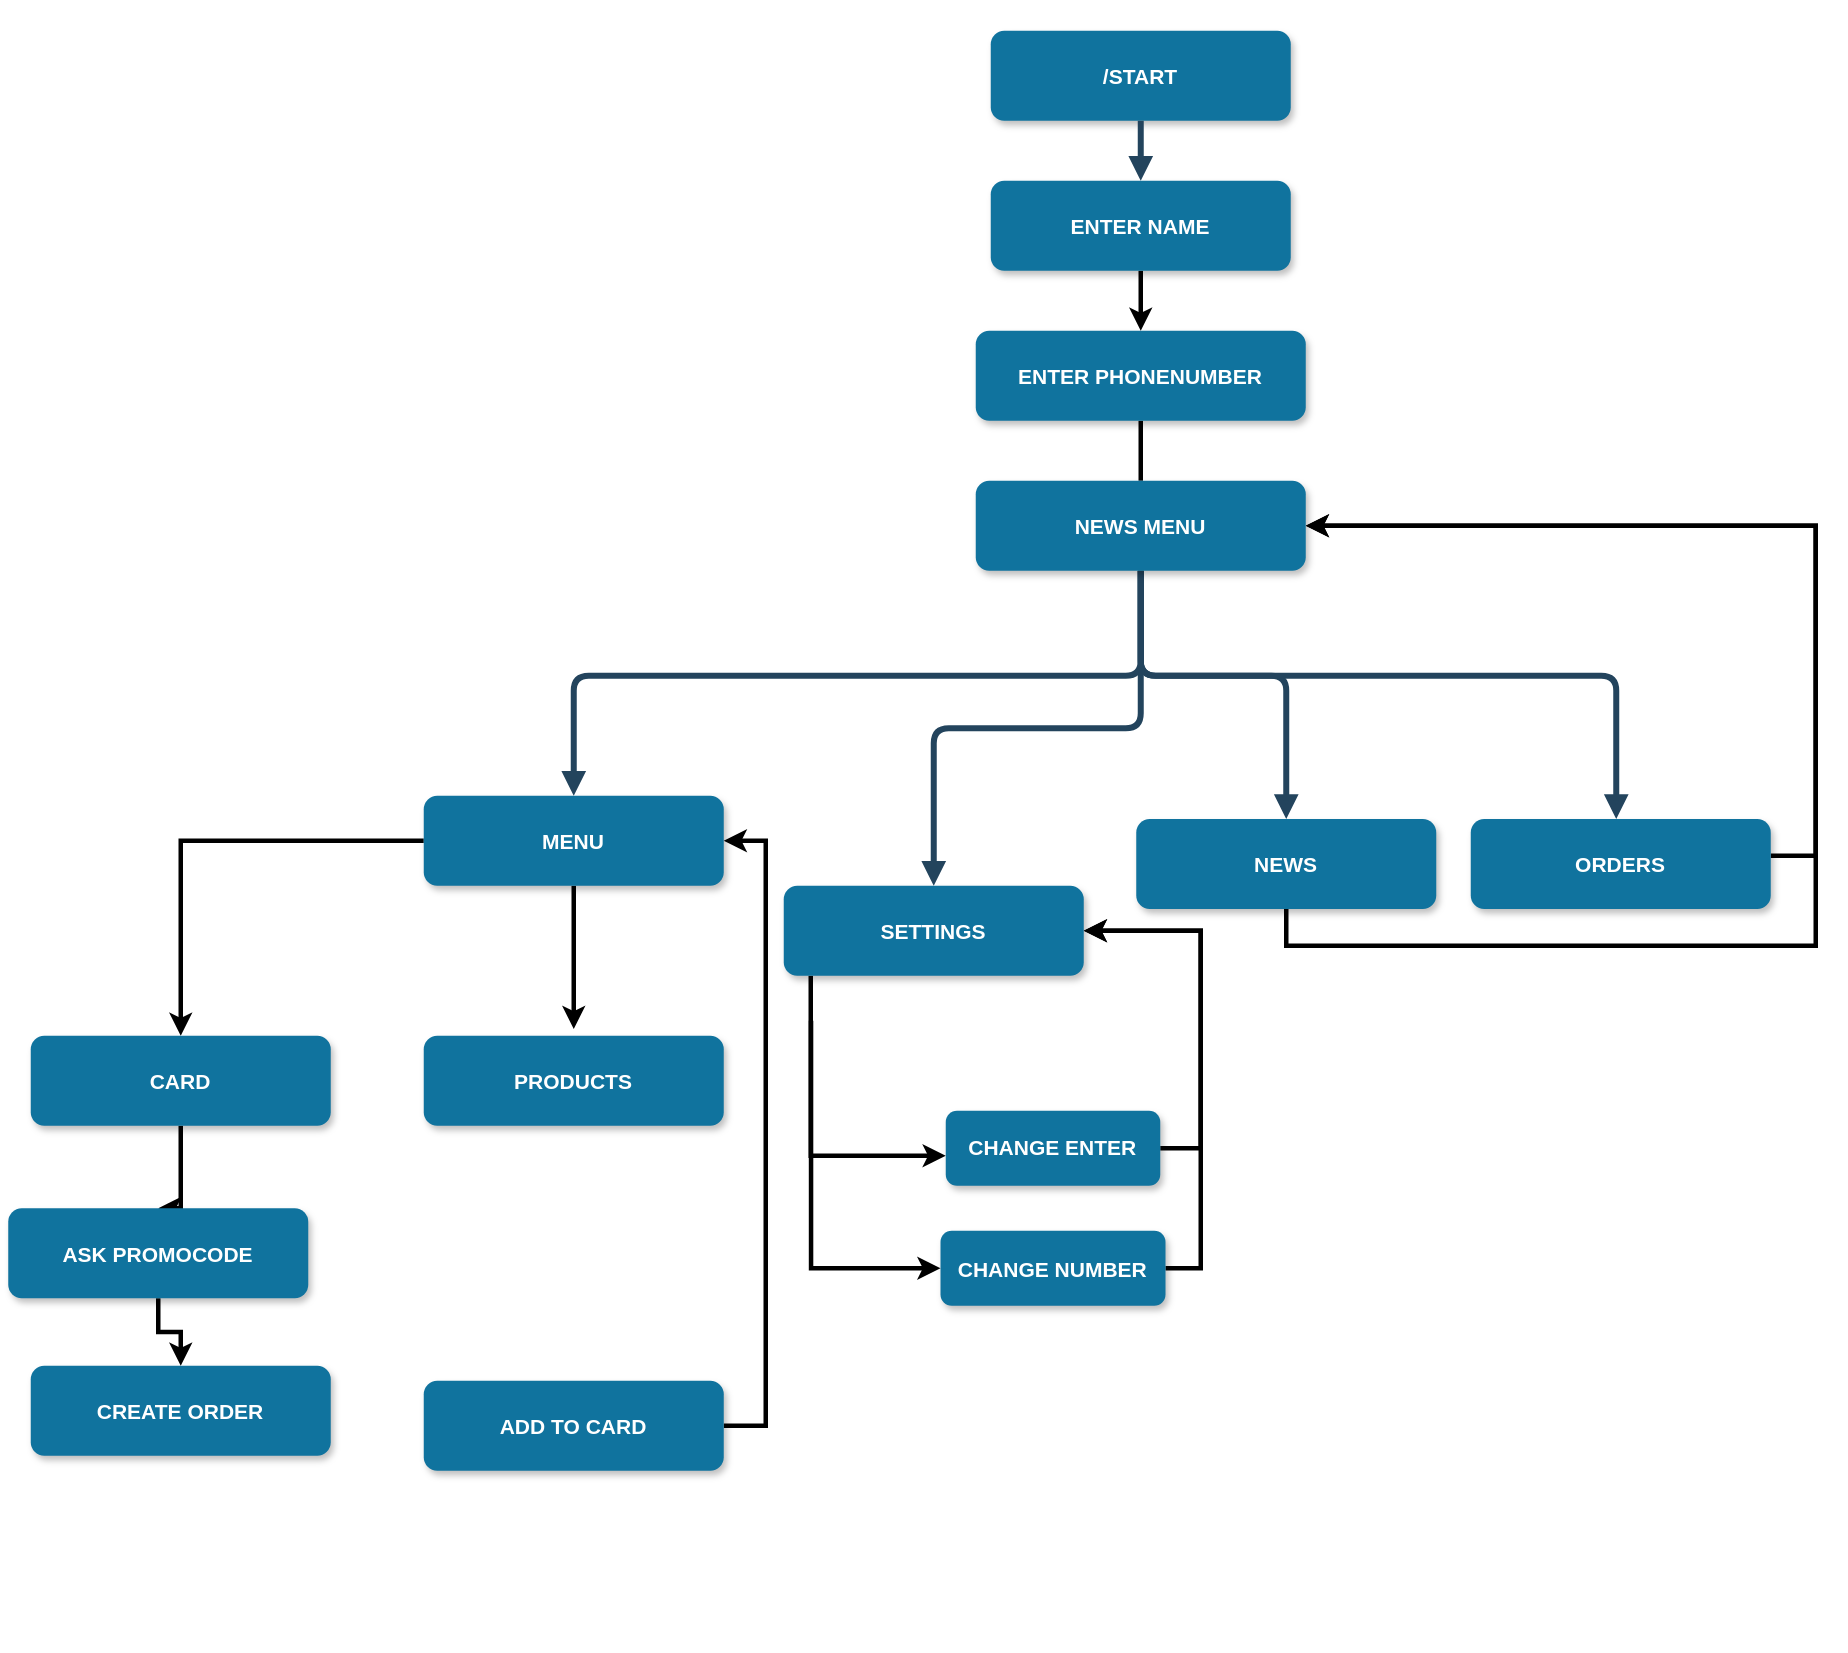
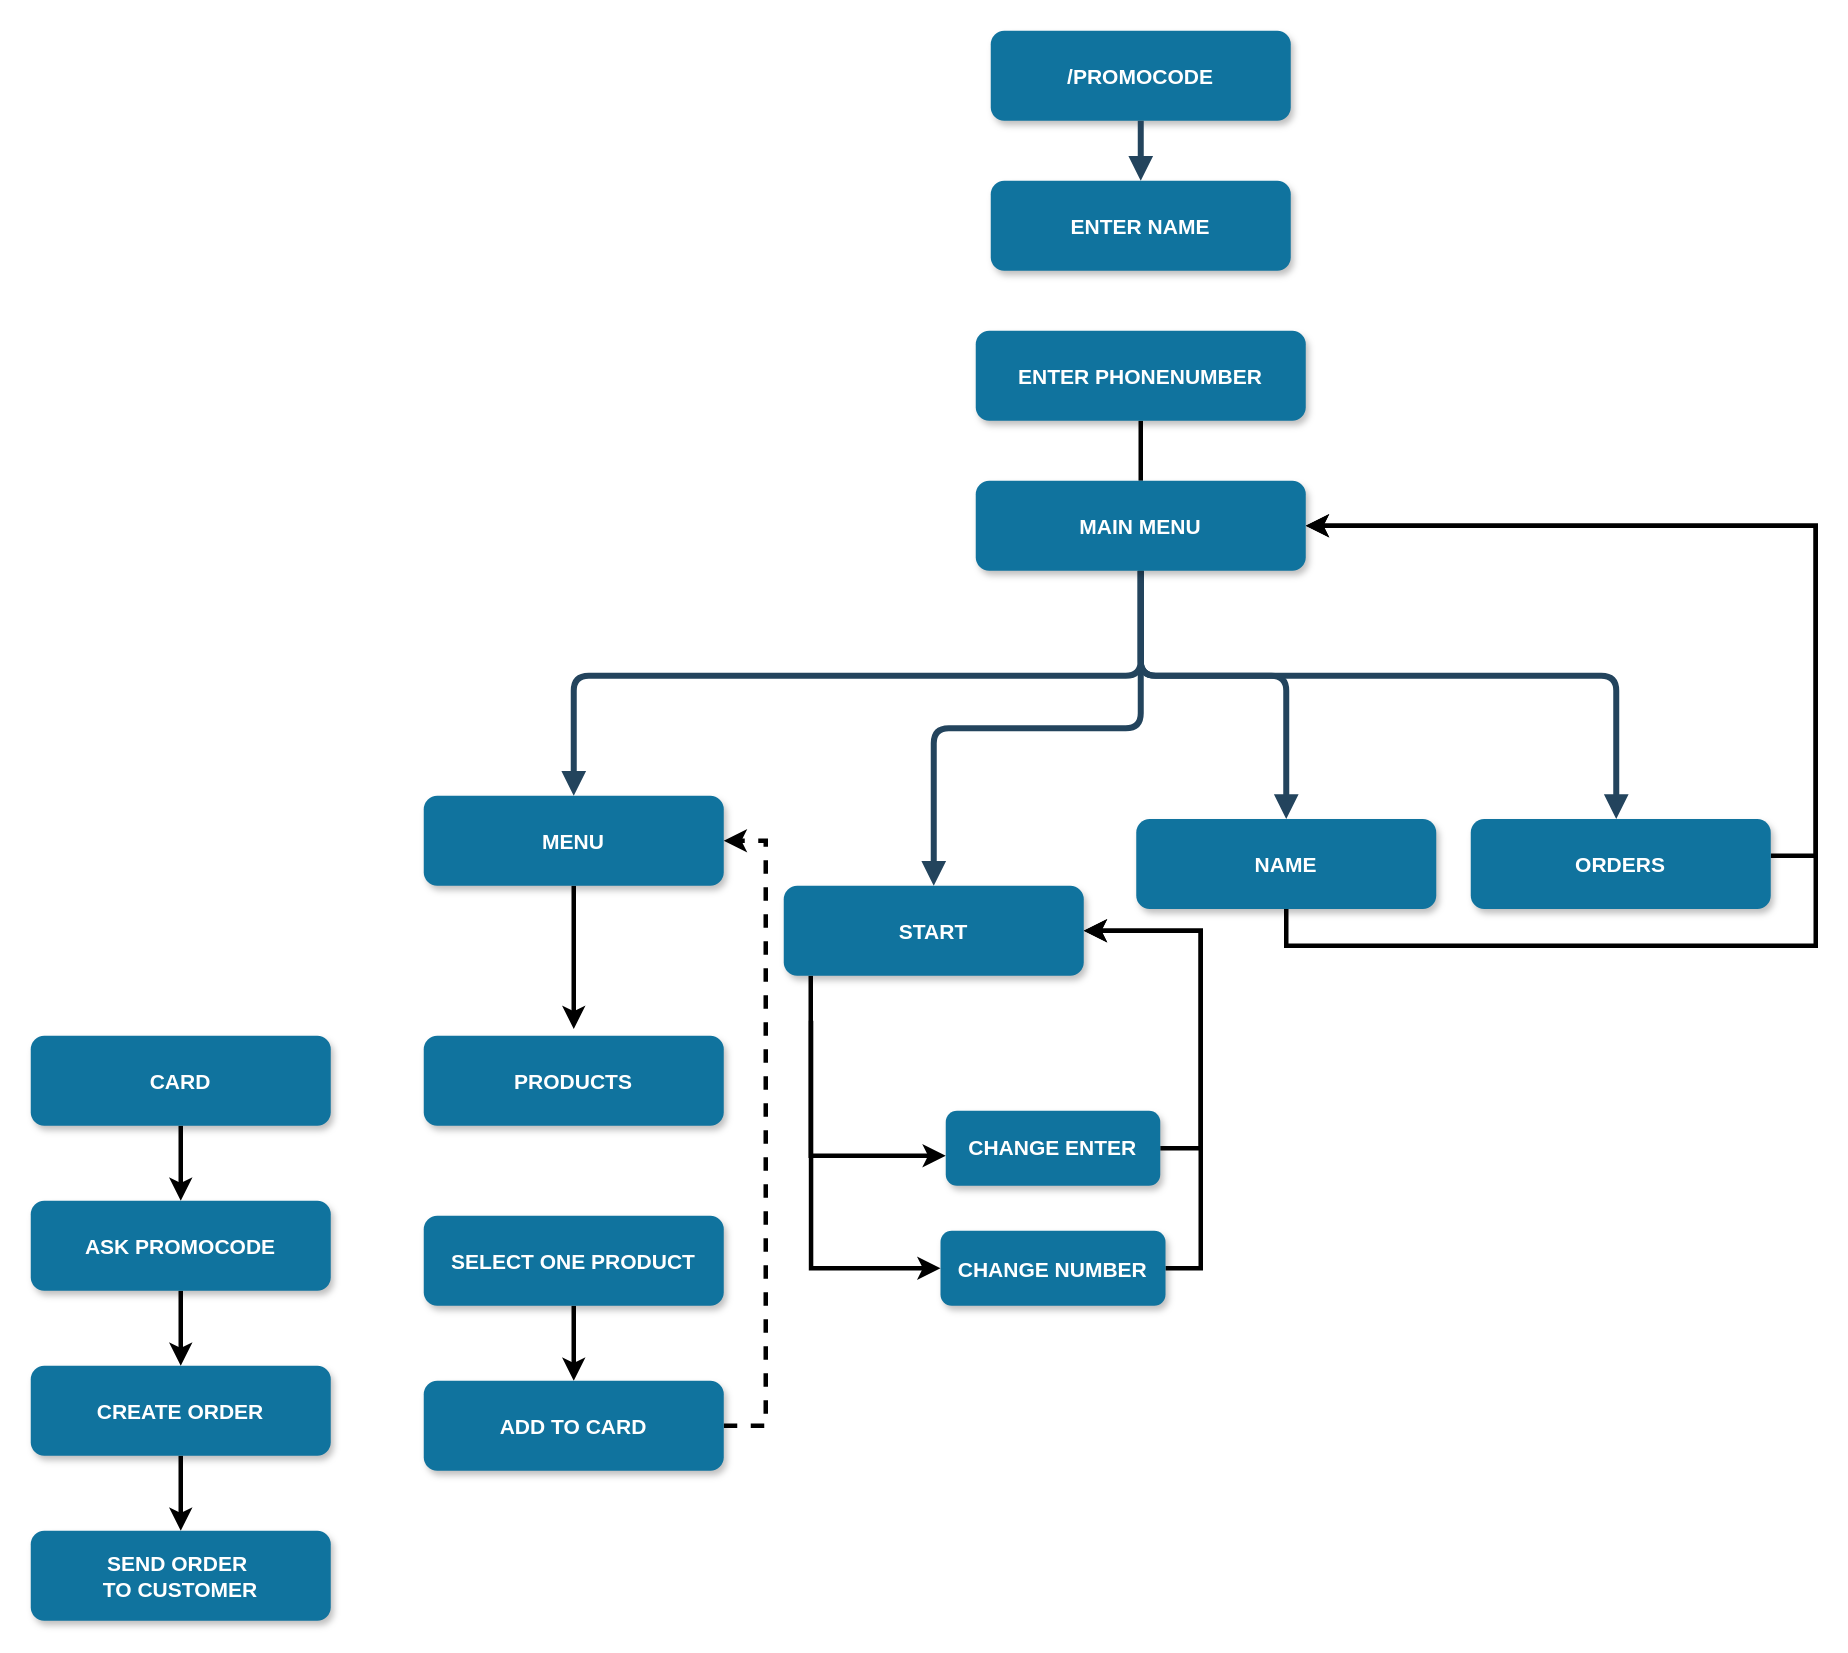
  <mxCell id="0" />
  <mxCell id="1" parent="0" />
- <mxCell id="2" value="/START" style="rounded=1;fillColor=#10739E;strokeColor=none;shadow=1;gradientColor=none;fontStyle=1;fontColor=#FFFFFF;fontSize=14;" parent="1" vertex="1"><mxGeometry x="660" y="20" width="200" height="60" as="geometry" /></mxCell>
+ <mxCell id="2" value="/PROMOCODE" style="rounded=1;fillColor=#10739E;strokeColor=none;shadow=1;gradientColor=none;fontStyle=1;fontColor=#FFFFFF;fontSize=14;" parent="1" vertex="1"><mxGeometry x="660" y="20" width="200" height="60" as="geometry" /></mxCell>
  <mxCell id="3" value="" style="edgeStyle=orthogonalEdgeStyle;rounded=0;orthogonalLoop=1;jettySize=auto;html=1;entryX=0.5;entryY=0;entryDx=0;entryDy=0;strokeWidth=3;endArrow=none;" edge="1" parent="1" source="4" target="38"><mxGeometry relative="1" as="geometry" /></mxCell>
  <mxCell id="4" value="ENTER PHONENUMBER" style="rounded=1;fillColor=#10739E;strokeColor=none;shadow=1;gradientColor=none;fontStyle=1;fontColor=#FFFFFF;fontSize=14;horizontal=1;strokeWidth=3;" parent="1" vertex="1"><mxGeometry x="650" y="220" width="220" height="60" as="geometry" /></mxCell>
  <mxCell id="5" value="" style="edgeStyle=orthogonalEdgeStyle;rounded=0;orthogonalLoop=1;jettySize=auto;html=1;strokeWidth=3;" edge="1" parent="1" source="7"><mxGeometry relative="1" as="geometry"><mxPoint x="382" y="685.5" as="targetPoint" /></mxGeometry></mxCell>
- <mxCell id="6" style="edgeStyle=orthogonalEdgeStyle;rounded=0;orthogonalLoop=1;jettySize=auto;html=1;strokeWidth=3;" edge="1" parent="1" source="7" target="32"><mxGeometry relative="1" as="geometry" /></mxCell>
  <mxCell id="7" value="MENU" style="rounded=1;fillColor=#10739E;strokeColor=none;shadow=1;gradientColor=none;fontStyle=1;fontColor=#FFFFFF;fontSize=14;" parent="1" vertex="1"><mxGeometry x="282" y="530" width="200" height="60" as="geometry" /></mxCell>
  <mxCell id="8" value="" style="edgeStyle=orthogonalEdgeStyle;rounded=0;orthogonalLoop=1;jettySize=auto;html=1;strokeWidth=3;" edge="1" parent="1" source="9" target="23"><mxGeometry relative="1" as="geometry"><Array as="points"><mxPoint x="540" y="770" /></Array></mxGeometry></mxCell>
- <mxCell id="9" value="SETTINGS" style="rounded=1;fillColor=#10739E;strokeColor=none;shadow=1;gradientColor=none;fontStyle=1;fontColor=#FFFFFF;fontSize=14;" parent="1" vertex="1"><mxGeometry x="522" y="590" width="200" height="60" as="geometry" /></mxCell>
+ <mxCell id="9" value="START" style="rounded=1;fillColor=#10739E;strokeColor=none;shadow=1;gradientColor=none;fontStyle=1;fontColor=#FFFFFF;fontSize=14;" parent="1" vertex="1"><mxGeometry x="522" y="590" width="200" height="60" as="geometry" /></mxCell>
  <mxCell id="10" style="edgeStyle=orthogonalEdgeStyle;rounded=0;orthogonalLoop=1;jettySize=auto;html=1;entryX=1;entryY=0.5;entryDx=0;entryDy=0;strokeWidth=3;" edge="1" parent="1" source="11" target="38"><mxGeometry relative="1" as="geometry"><Array as="points"><mxPoint x="857" y="630" /><mxPoint x="1210" y="630" /><mxPoint x="1210" y="350" /></Array></mxGeometry></mxCell>
- <mxCell id="11" value="NEWS" style="rounded=1;fillColor=#10739E;strokeColor=none;shadow=1;gradientColor=none;fontStyle=1;fontColor=#FFFFFF;fontSize=14;" parent="1" vertex="1"><mxGeometry x="757" y="545.5" width="200" height="60" as="geometry" /></mxCell>
+ <mxCell id="11" value="NAME" style="rounded=1;fillColor=#10739E;strokeColor=none;shadow=1;gradientColor=none;fontStyle=1;fontColor=#FFFFFF;fontSize=14;" parent="1" vertex="1"><mxGeometry x="757" y="545.5" width="200" height="60" as="geometry" /></mxCell>
  <mxCell id="12" value="" style="edgeStyle=elbowEdgeStyle;elbow=vertical;strokeWidth=4;endArrow=block;endFill=1;fontStyle=1;strokeColor=#23445D;exitX=0.5;exitY=1;exitDx=0;exitDy=0;" parent="1" source="38" target="9" edge="1"><mxGeometry x="22" y="165.5" width="100" height="100" as="geometry"><mxPoint x="2" y="285.5" as="sourcePoint" /><mxPoint x="102" y="185.5" as="targetPoint" /></mxGeometry></mxCell>
  <mxCell id="13" value="" style="edgeStyle=elbowEdgeStyle;elbow=vertical;strokeWidth=4;endArrow=block;endFill=1;fontStyle=1;strokeColor=#23445D;entryX=0.5;entryY=0;entryDx=0;entryDy=0;exitX=0.5;exitY=1;exitDx=0;exitDy=0;" parent="1" source="38" target="7" edge="1"><mxGeometry x="22" y="165.5" width="100" height="100" as="geometry"><mxPoint x="760" y="310" as="sourcePoint" /><mxPoint x="382" y="535.5" as="targetPoint" /><Array as="points"><mxPoint x="750" y="450" /><mxPoint x="600" y="460" /><mxPoint x="760" y="450" /></Array></mxGeometry></mxCell>
  <mxCell id="14" value="" style="edgeStyle=elbowEdgeStyle;elbow=vertical;strokeWidth=4;endArrow=block;endFill=1;fontStyle=1;strokeColor=#23445D;entryX=0.5;entryY=0;entryDx=0;entryDy=0;exitX=0.5;exitY=1;exitDx=0;exitDy=0;" parent="1" source="38" target="11" edge="1"><mxGeometry x="22" y="165.5" width="100" height="100" as="geometry"><mxPoint x="790" y="340" as="sourcePoint" /><mxPoint x="887" y="565.5" as="targetPoint" /><Array as="points"><mxPoint x="760" y="450" /></Array></mxGeometry></mxCell>
  <mxCell id="15" value="" style="edgeStyle=elbowEdgeStyle;elbow=vertical;strokeWidth=4;endArrow=block;endFill=1;fontStyle=1;strokeColor=#23445D;entryX=0.5;entryY=0;entryDx=0;entryDy=0;" edge="1" parent="1" target="17"><mxGeometry x="22" y="165.5" width="100" height="100" as="geometry"><mxPoint x="760" y="80" as="sourcePoint" /><mxPoint x="760" y="150" as="targetPoint" /></mxGeometry></mxCell>
- <mxCell id="16" value="" style="edgeStyle=orthogonalEdgeStyle;rounded=0;orthogonalLoop=1;jettySize=auto;html=1;entryX=0.5;entryY=0;entryDx=0;entryDy=0;strokeWidth=3;" edge="1" parent="1" source="17" target="4"><mxGeometry relative="1" as="geometry"><Array as="points"><mxPoint x="760" y="190" /><mxPoint x="760" y="190" /></Array></mxGeometry></mxCell>
  <mxCell id="17" value="ENTER NAME" style="rounded=1;fillColor=#10739E;strokeColor=none;shadow=1;gradientColor=none;fontStyle=1;fontColor=#FFFFFF;fontSize=14;" vertex="1" parent="1"><mxGeometry x="660" y="120" width="200" height="60" as="geometry" /></mxCell>
  <mxCell id="18" style="edgeStyle=orthogonalEdgeStyle;rounded=0;orthogonalLoop=1;jettySize=auto;html=1;entryX=1;entryY=0.5;entryDx=0;entryDy=0;strokeWidth=3;" edge="1" parent="1" source="19" target="38"><mxGeometry relative="1" as="geometry"><Array as="points"><mxPoint x="1210" y="570" /><mxPoint x="1210" y="350" /></Array></mxGeometry></mxCell>
  <mxCell id="19" value="ORDERS" style="rounded=1;fillColor=#10739E;strokeColor=none;shadow=1;gradientColor=none;fontStyle=1;fontColor=#FFFFFF;fontSize=14;" vertex="1" parent="1"><mxGeometry x="980" y="545.5" width="200" height="60" as="geometry" /></mxCell>
  <mxCell id="20" value="" style="edgeStyle=elbowEdgeStyle;elbow=vertical;strokeWidth=4;endArrow=block;endFill=1;fontStyle=1;strokeColor=#23445D;exitX=0.5;exitY=1;exitDx=0;exitDy=0;" edge="1" parent="1" source="38"><mxGeometry x="22" y="165.5" width="100" height="100" as="geometry"><mxPoint x="757" y="320" as="sourcePoint" /><mxPoint x="1077" y="545.5" as="targetPoint" /><Array as="points"><mxPoint x="837" y="450" /></Array></mxGeometry></mxCell>
  <mxCell id="21" value="PRODUCTS" style="rounded=1;fillColor=#10739E;strokeColor=none;shadow=1;gradientColor=none;fontStyle=1;fontColor=#FFFFFF;fontSize=14;" vertex="1" parent="1"><mxGeometry x="282" y="690" width="200" height="60" as="geometry" /></mxCell>
  <mxCell id="22" style="edgeStyle=orthogonalEdgeStyle;rounded=0;orthogonalLoop=1;jettySize=auto;html=1;entryX=1;entryY=0.5;entryDx=0;entryDy=0;strokeWidth=3;" edge="1" parent="1" source="23" target="9"><mxGeometry relative="1" as="geometry"><Array as="points"><mxPoint x="800" y="765" /><mxPoint x="800" y="620" /></Array></mxGeometry></mxCell>
  <mxCell id="23" value="CHANGE ENTER" style="whiteSpace=wrap;html=1;fontSize=14;fillColor=#10739E;strokeColor=none;fontColor=#FFFFFF;rounded=1;shadow=1;gradientColor=none;fontStyle=1;" vertex="1" parent="1"><mxGeometry x="630" y="740" width="143" height="50" as="geometry" /></mxCell>
  <mxCell id="24" style="edgeStyle=orthogonalEdgeStyle;rounded=0;orthogonalLoop=1;jettySize=auto;html=1;entryX=1;entryY=0.5;entryDx=0;entryDy=0;strokeWidth=3;" edge="1" parent="1" source="25" target="9"><mxGeometry relative="1" as="geometry"><Array as="points"><mxPoint x="800" y="845" /><mxPoint x="800" y="620" /></Array></mxGeometry></mxCell>
  <mxCell id="25" value="CHANGE NUMBER" style="rounded=1;fillColor=#10739E;strokeColor=none;shadow=1;gradientColor=none;fontStyle=1;fontColor=#FFFFFF;fontSize=14;" vertex="1" parent="1"><mxGeometry x="626.5" y="820" width="150" height="50" as="geometry" /></mxCell>
  <mxCell id="26" value="" style="edgeStyle=orthogonalEdgeStyle;rounded=0;orthogonalLoop=1;jettySize=auto;html=1;exitX=0.091;exitY=1.005;exitDx=0;exitDy=0;exitPerimeter=0;strokeWidth=3;entryX=0;entryY=0.5;entryDx=0;entryDy=0;" edge="1" parent="1" target="25"><mxGeometry relative="1" as="geometry"><mxPoint x="540.2" y="680" as="sourcePoint" /><mxPoint x="640" y="833.7" as="targetPoint" /><Array as="points"><mxPoint x="540" y="845" /></Array></mxGeometry></mxCell>
- <mxCell id="29" style="edgeStyle=orthogonalEdgeStyle;rounded=0;orthogonalLoop=1;jettySize=auto;html=1;entryX=1;entryY=0.5;entryDx=0;entryDy=0;strokeWidth=3;" edge="1" parent="1" source="30" target="7"><mxGeometry relative="1" as="geometry"><Array as="points"><mxPoint x="510" y="950" /><mxPoint x="510" y="560" /></Array></mxGeometry></mxCell>
+ <mxCell id="27" value="" style="edgeStyle=orthogonalEdgeStyle;rounded=0;orthogonalLoop=1;jettySize=auto;html=1;strokeWidth=3;" edge="1" parent="1" source="28" target="30"><mxGeometry relative="1" as="geometry" /></mxCell>
+ <mxCell id="28" value="SELECT ONE PRODUCT" style="rounded=1;fillColor=#10739E;strokeColor=none;shadow=1;gradientColor=none;fontStyle=1;fontColor=#FFFFFF;fontSize=14;" vertex="1" parent="1"><mxGeometry x="282" y="810" width="200" height="60" as="geometry" /></mxCell>
+ <mxCell id="29" style="edgeStyle=orthogonalEdgeStyle;rounded=0;orthogonalLoop=1;jettySize=auto;html=1;entryX=1;entryY=0.5;entryDx=0;entryDy=0;strokeWidth=3;dashed=1;" edge="1" parent="1" source="30" target="7"><mxGeometry relative="1" as="geometry"><Array as="points"><mxPoint x="510" y="950" /><mxPoint x="510" y="560" /></Array></mxGeometry></mxCell>
  <mxCell id="30" value="ADD TO CARD" style="rounded=1;fillColor=#10739E;strokeColor=none;shadow=1;gradientColor=none;fontStyle=1;fontColor=#FFFFFF;fontSize=14;strokeWidth=3;" vertex="1" parent="1"><mxGeometry x="282" y="920" width="200" height="60" as="geometry" /></mxCell>
  <mxCell id="31" style="edgeStyle=orthogonalEdgeStyle;rounded=0;orthogonalLoop=1;jettySize=auto;html=1;strokeWidth=3;entryX=0.5;entryY=0;entryDx=0;entryDy=0;" edge="1" parent="1" source="32" target="36"><mxGeometry relative="1" as="geometry"><mxPoint x="110" y="820" as="targetPoint" /><Array as="points"><mxPoint x="120" y="780" /><mxPoint x="120" y="780" /></Array></mxGeometry></mxCell>
  <mxCell id="32" value="CARD" style="rounded=1;fillColor=#10739E;strokeColor=none;shadow=1;gradientColor=none;fontStyle=1;fontColor=#FFFFFF;fontSize=14;" vertex="1" parent="1"><mxGeometry x="20" y="690" width="200" height="60" as="geometry" /></mxCell>
+ <mxCell id="33" value="" style="edgeStyle=orthogonalEdgeStyle;rounded=0;orthogonalLoop=1;jettySize=auto;html=1;strokeWidth=3;" edge="1" parent="1" source="34" target="37"><mxGeometry relative="1" as="geometry" /></mxCell>
  <mxCell id="34" value="CREATE ORDER" style="rounded=1;fillColor=#10739E;strokeColor=none;shadow=1;gradientColor=none;fontStyle=1;fontColor=#FFFFFF;fontSize=14;" vertex="1" parent="1"><mxGeometry x="20" y="910" width="200" height="60" as="geometry" /></mxCell>
  <mxCell id="35" value="" style="edgeStyle=orthogonalEdgeStyle;rounded=0;orthogonalLoop=1;jettySize=auto;html=1;strokeWidth=3;" edge="1" parent="1" source="36" target="34"><mxGeometry relative="1" as="geometry" /></mxCell>
- <mxCell id="36" value="ASK PROMOCODE" style="rounded=1;fillColor=#10739E;strokeColor=none;shadow=1;gradientColor=none;fontStyle=1;fontColor=#FFFFFF;fontSize=14;" vertex="1" parent="1"><mxGeometry x="5" y="805" width="200" height="60" as="geometry" /></mxCell>
- <mxCell id="38" value="NEWS MENU" style="rounded=1;fillColor=#10739E;strokeColor=none;shadow=1;gradientColor=none;fontStyle=1;fontColor=#FFFFFF;fontSize=14;horizontal=1;" vertex="1" parent="1"><mxGeometry x="650" y="320" width="220" height="60" as="geometry" /></mxCell>
+ <mxCell id="36" value="ASK PROMOCODE" style="rounded=1;fillColor=#10739E;strokeColor=none;shadow=1;gradientColor=none;fontStyle=1;fontColor=#FFFFFF;fontSize=14;" vertex="1" parent="1"><mxGeometry x="20" y="800" width="200" height="60" as="geometry" /></mxCell>
+ <mxCell id="37" value="SEND ORDER &#10;TO CUSTOMER" style="rounded=1;fillColor=#10739E;strokeColor=none;shadow=1;gradientColor=none;fontStyle=1;fontColor=#FFFFFF;fontSize=14;" vertex="1" parent="1"><mxGeometry x="20" y="1020" width="200" height="60" as="geometry" /></mxCell>
+ <mxCell id="38" value="MAIN MENU" style="rounded=1;fillColor=#10739E;strokeColor=none;shadow=1;gradientColor=none;fontStyle=1;fontColor=#FFFFFF;fontSize=14;horizontal=1;" vertex="1" parent="1"><mxGeometry x="650" y="320" width="220" height="60" as="geometry" /></mxCell>
